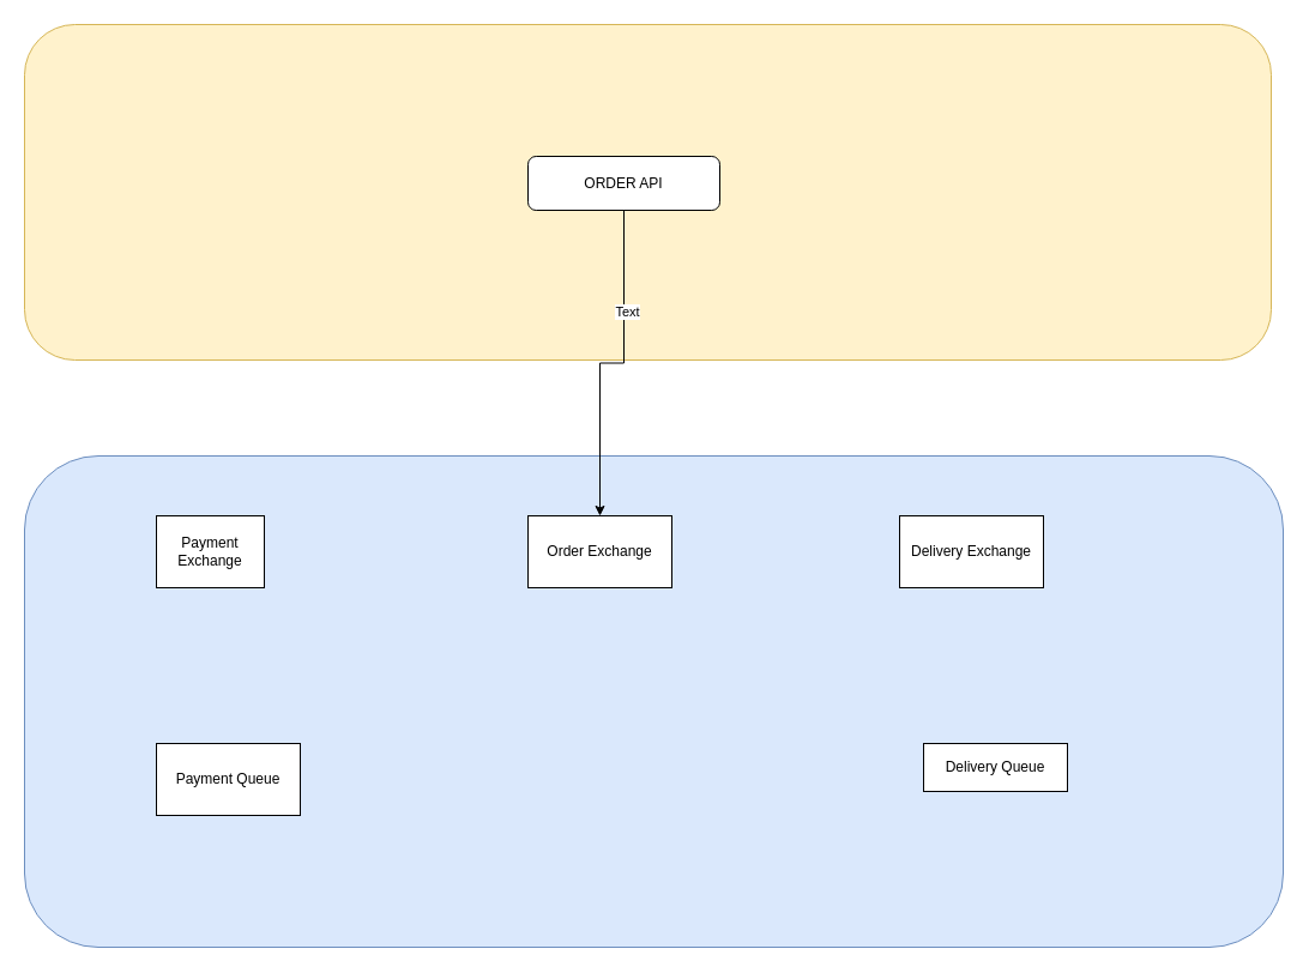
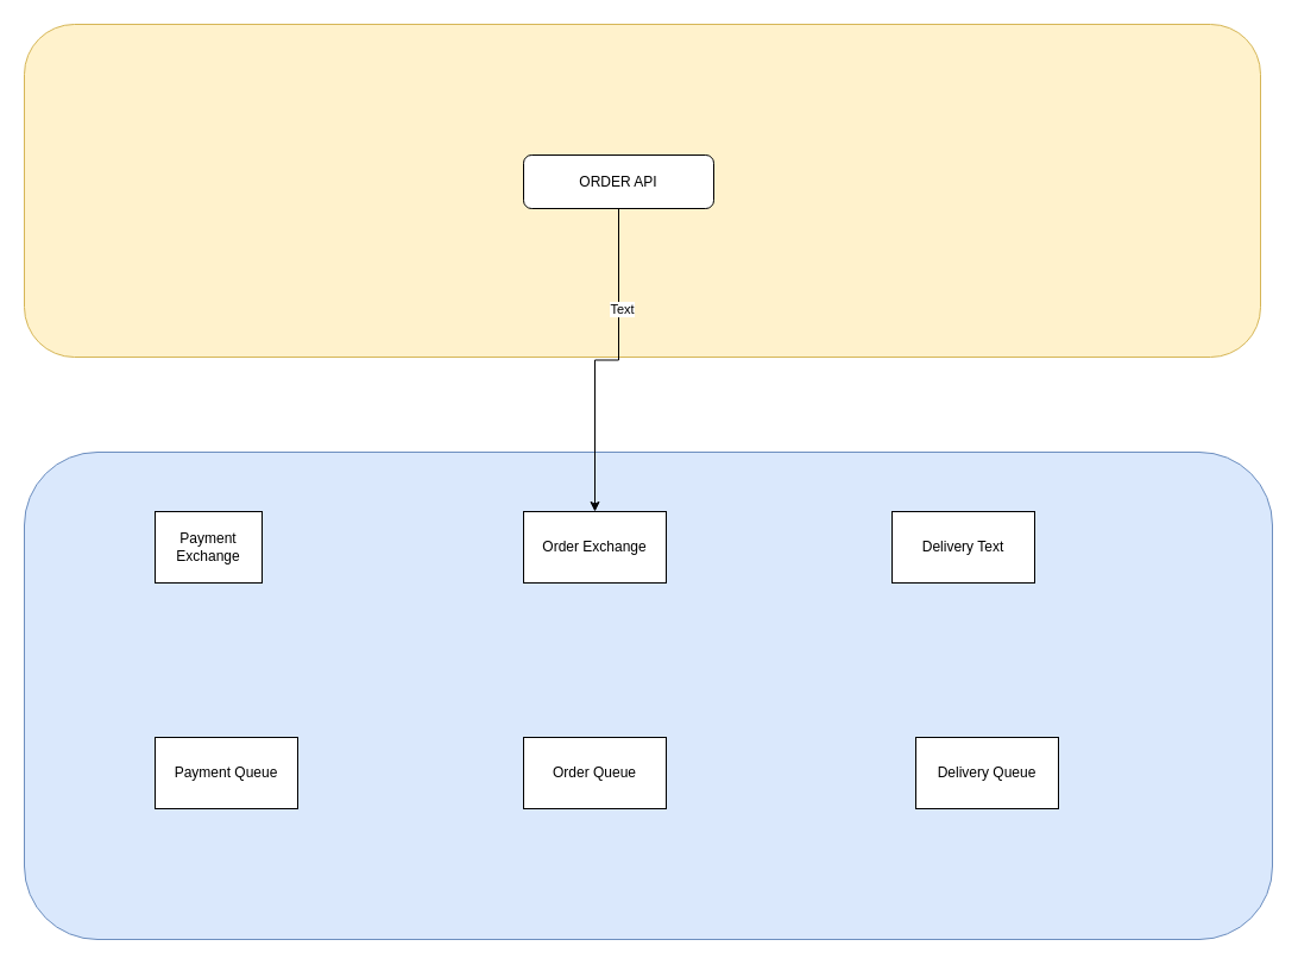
  <mxCell id="0" />
  <mxCell id="1" parent="0" />
  <mxCell id="2" value="" style="rounded=1;whiteSpace=wrap;html=1;fillColor=#fff2cc;strokeColor=#d6b656;" vertex="1" parent="1"><mxGeometry x="20" y="20" width="1040" height="280" as="geometry" /></mxCell>
  <mxCell id="3" value="" style="rounded=1;whiteSpace=wrap;html=1;fillColor=#dae8fc;strokeColor=#6c8ebf;" vertex="1" parent="1"><mxGeometry x="20" y="380" width="1050" height="410" as="geometry" /></mxCell>
  <mxCell id="4" value="Order Exchange" style="rounded=0;whiteSpace=wrap;html=1;" vertex="1" parent="1"><mxGeometry x="440" y="430" width="120" height="60" as="geometry" /></mxCell>
- <mxCell id="5" value="Delivery Exchange" style="rounded=0;whiteSpace=wrap;html=1;" vertex="1" parent="1"><mxGeometry x="750" y="430" width="120" height="60" as="geometry" /></mxCell>
+ <mxCell id="5" value="Delivery Text" style="rounded=0;whiteSpace=wrap;html=1;" vertex="1" parent="1"><mxGeometry x="750" y="430" width="120" height="60" as="geometry" /></mxCell>
  <mxCell id="6" value="Payment Exchange" style="rounded=0;whiteSpace=wrap;html=1;" vertex="1" parent="1"><mxGeometry x="130" y="430" width="90" height="60" as="geometry" /></mxCell>
+ <mxCell id="7" value="Order Queue" style="rounded=0;whiteSpace=wrap;html=1;" vertex="1" parent="1"><mxGeometry x="440" y="620" width="120" height="60" as="geometry" /></mxCell>
  <mxCell id="8" value="Payment Queue" style="rounded=0;whiteSpace=wrap;html=1;" vertex="1" parent="1"><mxGeometry x="130" y="620" width="120" height="60" as="geometry" /></mxCell>
- <mxCell id="9" value="Delivery Queue" style="rounded=0;whiteSpace=wrap;html=1;" vertex="1" parent="1"><mxGeometry x="770" y="620" width="120" height="40" as="geometry" /></mxCell>
+ <mxCell id="9" value="Delivery Queue" style="rounded=0;whiteSpace=wrap;html=1;" vertex="1" parent="1"><mxGeometry x="770" y="620" width="120" height="60" as="geometry" /></mxCell>
  <mxCell id="10" style="edgeStyle=orthogonalEdgeStyle;rounded=0;orthogonalLoop=1;jettySize=auto;html=1;entryX=0.5;entryY=0;entryDx=0;entryDy=0;" edge="1" parent="1" source="12" target="4"><mxGeometry relative="1" as="geometry" /></mxCell>
  <mxCell id="11" value="Text" style="edgeLabel;html=1;align=center;verticalAlign=middle;resizable=0;points=[];" vertex="1" connectable="0" parent="10"><mxGeometry x="-0.392" y="2" relative="1" as="geometry"><mxPoint as="offset" /></mxGeometry></mxCell>
  <mxCell id="12" value="ORDER API" style="rounded=1;whiteSpace=wrap;html=1;" vertex="1" parent="1"><mxGeometry x="440" y="130" width="160" height="45" as="geometry" /></mxCell>
